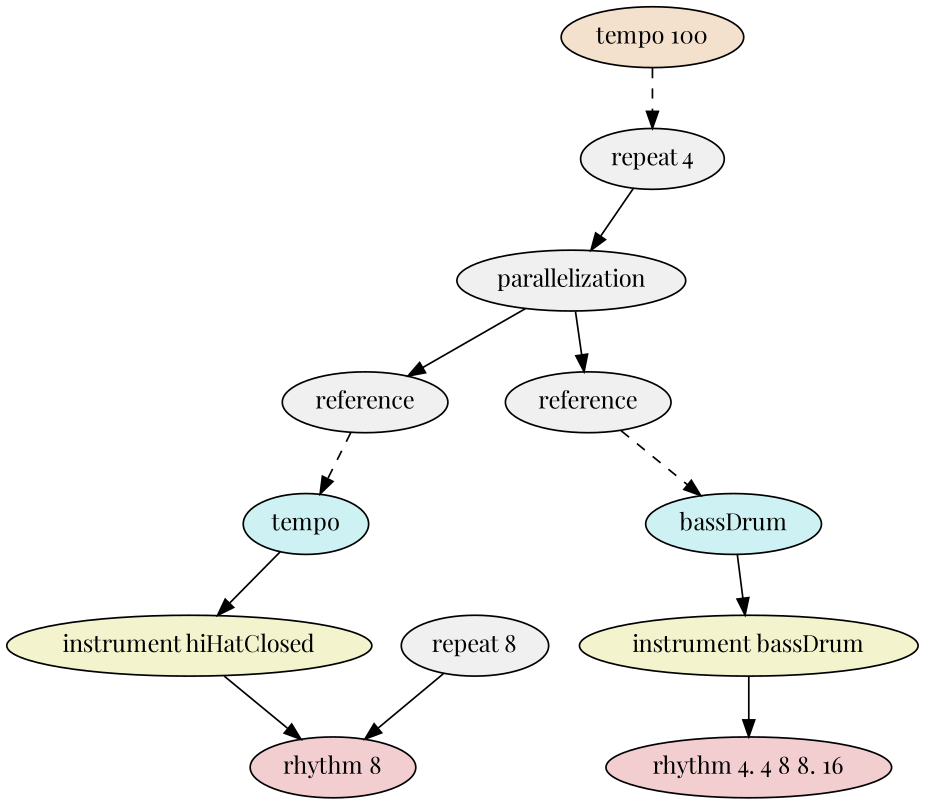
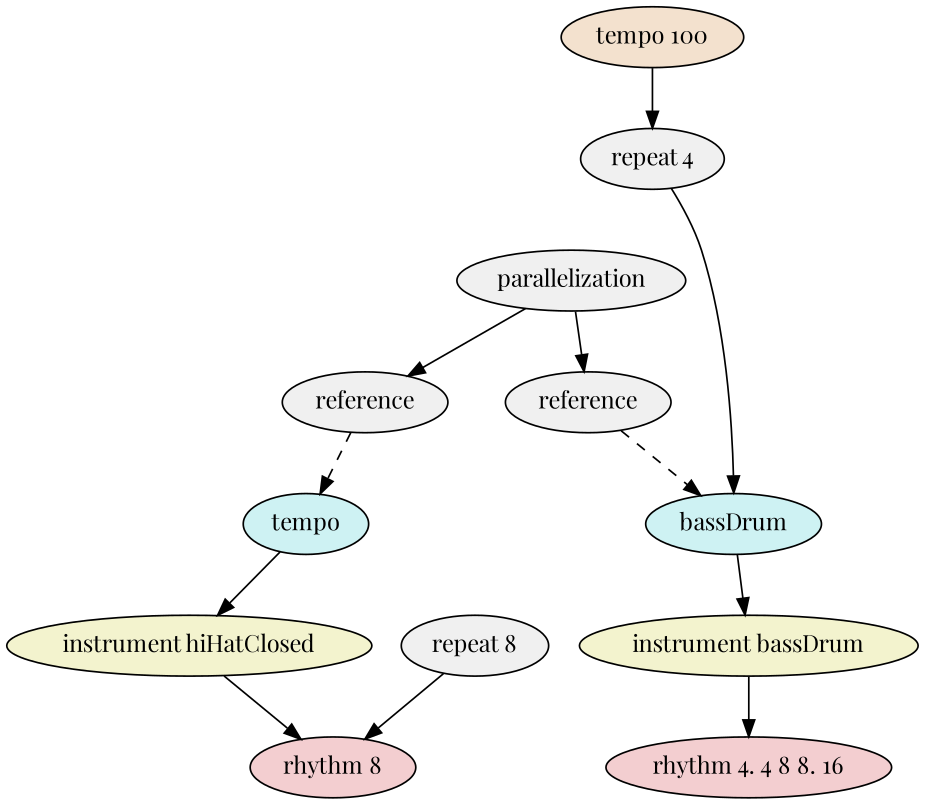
  digraph {
    fontname="Playfair Display"
    ordering=out
    node [fillcolor="#f0f0f0" fontname="Playfair Display" style=filled]
    edge [fontname="Playfair Display"]
    n1 [fillcolor="#f3e1ce" label="tempo 100"]
    n2 [label="repeat 4"]
    n3 [label=parallelization]
    n4 [label=reference]
    n5 [label=reference]
    n6 [fillcolor="#cef2f3" label=tempo]
    n7 [fillcolor="#cef2f3" label=bassDrum]
    n8 [fillcolor="#f3f3ce" label="instrument hiHatClosed"]
    n9 [fillcolor="#f3f3ce" label="instrument bassDrum"]
    n10 [fillcolor="#f3ced0" label="rhythm 8"]
    n11 [label="repeat 8"]
    n12 [fillcolor="#f3ced0" label="rhythm 4. 4 8 8. 16"]
-   n1 -> n2 [style=dashed]
-   n2 -> n3
+   n1 -> n2
+   n2 -> n7
    n3 -> n4
    n3 -> n5
    n4 -> n6 [style=dashed]
    n5 -> n7 [style=dashed]
    n6 -> n8
    n7 -> n9
    n8 -> n10
    n9 -> n12
    n11 -> n10
  }
